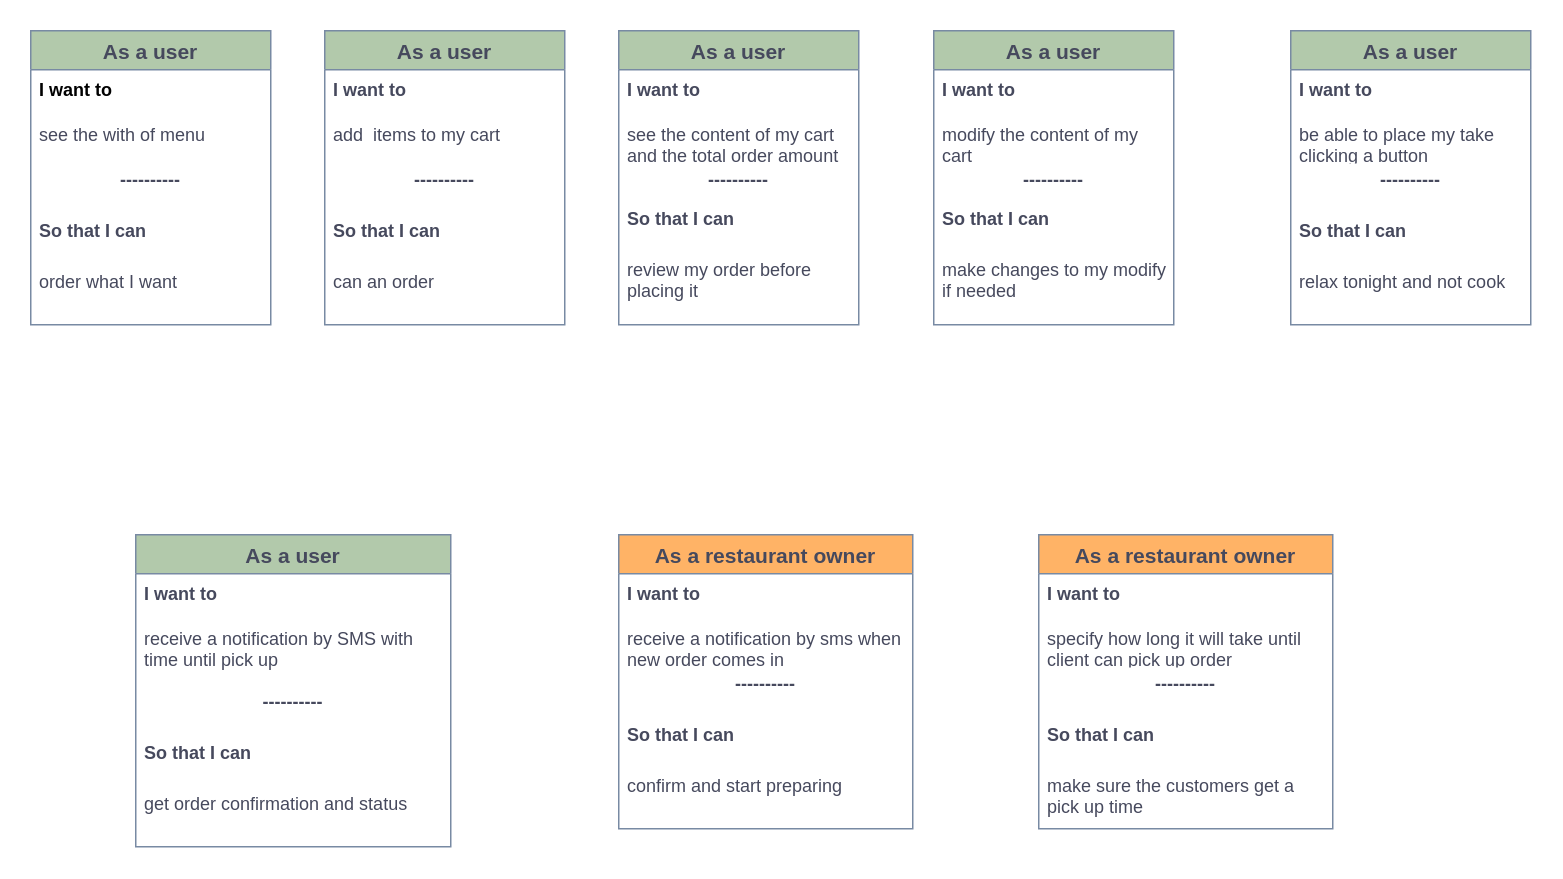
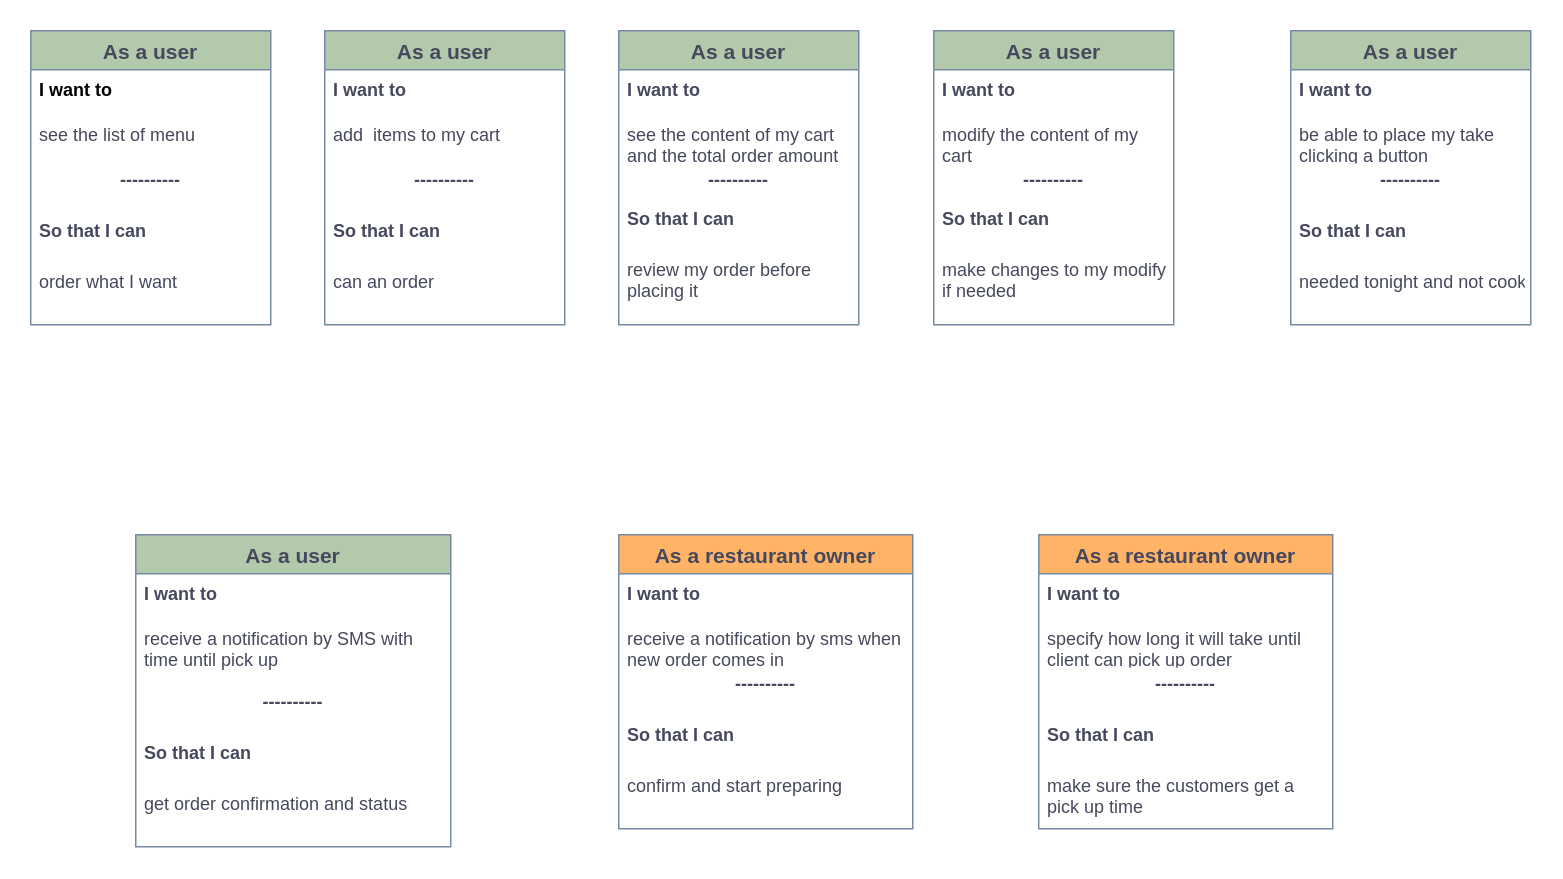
  <mxCell id="0" />
  <mxCell id="1" parent="0" />
  <mxCell id="2" value="As a restaurant owner" style="swimlane;fontStyle=1;childLayout=stackLayout;horizontal=1;startSize=26;horizontalStack=0;resizeParent=1;resizeParentMax=0;resizeLast=0;collapsible=1;marginBottom=0;align=center;fontSize=14;strokeColor=#788AA3;fontColor=#46495D;fillColor=#FFB366;swimlaneFillColor=#ffffff;" parent="1" vertex="1"><mxGeometry x="692" y="356" width="196" height="196" as="geometry" /></mxCell>
  <mxCell id="3" value="I want to" style="text;strokeColor=none;fillColor=none;spacingLeft=4;spacingRight=4;overflow=hidden;rotatable=0;points=[[0,0.5],[1,0.5]];portConstraint=eastwest;fontSize=12;fontColor=#46495D;fontStyle=1" parent="2" vertex="1"><mxGeometry y="26" width="196" height="30" as="geometry" /></mxCell>
  <mxCell id="4" value="specify how long it will take until client can pick up order" style="text;strokeColor=none;fillColor=none;spacingLeft=4;spacingRight=4;overflow=hidden;rotatable=0;points=[[0,0.5],[1,0.5]];portConstraint=eastwest;fontSize=12;fontColor=#46495D;whiteSpace=wrap;" parent="2" vertex="1"><mxGeometry y="56" width="196" height="30" as="geometry" /></mxCell>
  <mxCell id="5" value="----------" style="text;strokeColor=none;fillColor=none;spacingLeft=4;spacingRight=4;overflow=hidden;rotatable=0;points=[[0,0.5],[1,0.5]];portConstraint=eastwest;fontSize=12;fontColor=#46495D;fontStyle=1;align=center;" parent="2" vertex="1"><mxGeometry y="86" width="196" height="34" as="geometry" /></mxCell>
  <mxCell id="6" value="So that I can" style="text;strokeColor=none;fillColor=none;spacingLeft=4;spacingRight=4;overflow=hidden;rotatable=0;points=[[0,0.5],[1,0.5]];portConstraint=eastwest;fontSize=12;fontColor=#46495D;fontStyle=1" parent="2" vertex="1"><mxGeometry y="120" width="196" height="34" as="geometry" /></mxCell>
  <mxCell id="7" value="make sure the customers get a pick up time" style="text;strokeColor=none;fillColor=none;spacingLeft=4;spacingRight=4;overflow=hidden;rotatable=0;points=[[0,0.5],[1,0.5]];portConstraint=eastwest;fontSize=12;fontColor=#46495D;whiteSpace=wrap;" parent="2" vertex="1"><mxGeometry y="154" width="196" height="42" as="geometry" /></mxCell>
  <mxCell id="8" value="As a restaurant owner" style="swimlane;fontStyle=1;childLayout=stackLayout;horizontal=1;startSize=26;horizontalStack=0;resizeParent=1;resizeParentMax=0;resizeLast=0;collapsible=1;marginBottom=0;align=center;fontSize=14;strokeColor=#788AA3;fontColor=#46495D;fillColor=#FFB366;swimlaneFillColor=#ffffff;" parent="1" vertex="1"><mxGeometry x="412" y="356" width="196" height="196" as="geometry" /></mxCell>
  <mxCell id="9" value="I want to" style="text;strokeColor=none;fillColor=none;spacingLeft=4;spacingRight=4;overflow=hidden;rotatable=0;points=[[0,0.5],[1,0.5]];portConstraint=eastwest;fontSize=12;fontColor=#46495D;fontStyle=1" parent="8" vertex="1"><mxGeometry y="26" width="196" height="30" as="geometry" /></mxCell>
  <mxCell id="10" value="receive a notification by sms when new order comes in" style="text;strokeColor=none;fillColor=none;spacingLeft=4;spacingRight=4;overflow=hidden;rotatable=0;points=[[0,0.5],[1,0.5]];portConstraint=eastwest;fontSize=12;fontColor=#46495D;whiteSpace=wrap;" parent="8" vertex="1"><mxGeometry y="56" width="196" height="30" as="geometry" /></mxCell>
  <mxCell id="11" value="----------" style="text;strokeColor=none;fillColor=none;spacingLeft=4;spacingRight=4;overflow=hidden;rotatable=0;points=[[0,0.5],[1,0.5]];portConstraint=eastwest;fontSize=12;fontColor=#46495D;fontStyle=1;align=center;" parent="8" vertex="1"><mxGeometry y="86" width="196" height="34" as="geometry" /></mxCell>
  <mxCell id="12" value="So that I can" style="text;strokeColor=none;fillColor=none;spacingLeft=4;spacingRight=4;overflow=hidden;rotatable=0;points=[[0,0.5],[1,0.5]];portConstraint=eastwest;fontSize=12;fontColor=#46495D;fontStyle=1" parent="8" vertex="1"><mxGeometry y="120" width="196" height="34" as="geometry" /></mxCell>
  <mxCell id="13" value="confirm and start preparing" style="text;strokeColor=none;fillColor=none;spacingLeft=4;spacingRight=4;overflow=hidden;rotatable=0;points=[[0,0.5],[1,0.5]];portConstraint=eastwest;fontSize=12;fontColor=#46495D;" parent="8" vertex="1"><mxGeometry y="154" width="196" height="42" as="geometry" /></mxCell>
  <mxCell id="14" value="As a user" style="swimlane;fontStyle=1;childLayout=stackLayout;horizontal=1;startSize=26;horizontalStack=0;resizeParent=1;resizeParentMax=0;resizeLast=0;collapsible=1;marginBottom=0;align=center;fontSize=14;fillColor=#B2C9AB;strokeColor=#788AA3;fontColor=#46495D;swimlaneFillColor=#ffffff;" parent="1" vertex="1"><mxGeometry x="90" y="356" width="210" height="208" as="geometry" /></mxCell>
  <mxCell id="15" value="I want to" style="text;strokeColor=none;fillColor=none;spacingLeft=4;spacingRight=4;overflow=hidden;rotatable=0;points=[[0,0.5],[1,0.5]];portConstraint=eastwest;fontSize=12;fontColor=#46495D;fontStyle=1" parent="14" vertex="1"><mxGeometry y="26" width="210" height="30" as="geometry" /></mxCell>
  <mxCell id="16" value="receive a notification by SMS with time until pick up" style="text;strokeColor=none;fillColor=none;spacingLeft=4;spacingRight=4;overflow=hidden;rotatable=0;points=[[0,0.5],[1,0.5]];portConstraint=eastwest;fontSize=12;fontColor=#46495D;html=1;whiteSpace=wrap;" parent="14" vertex="1"><mxGeometry y="56" width="210" height="42" as="geometry" /></mxCell>
  <mxCell id="17" value="----------" style="text;strokeColor=none;fillColor=none;spacingLeft=4;spacingRight=4;overflow=hidden;rotatable=0;points=[[0,0.5],[1,0.5]];portConstraint=eastwest;fontSize=12;fontColor=#46495D;fontStyle=1;align=center;" parent="14" vertex="1"><mxGeometry y="98" width="210" height="34" as="geometry" /></mxCell>
  <mxCell id="18" value="So that I can" style="text;strokeColor=none;fillColor=none;spacingLeft=4;spacingRight=4;overflow=hidden;rotatable=0;points=[[0,0.5],[1,0.5]];portConstraint=eastwest;fontSize=12;fontColor=#46495D;fontStyle=1" parent="14" vertex="1"><mxGeometry y="132" width="210" height="34" as="geometry" /></mxCell>
  <mxCell id="19" value="get order confirmation and status" style="text;strokeColor=none;fillColor=none;spacingLeft=4;spacingRight=4;overflow=hidden;rotatable=0;points=[[0,0.5],[1,0.5]];portConstraint=eastwest;fontSize=12;fontColor=#46495D;" parent="14" vertex="1"><mxGeometry y="166" width="210" height="42" as="geometry" /></mxCell>
  <mxCell id="20" value="As a user" style="swimlane;fontStyle=1;childLayout=stackLayout;horizontal=1;startSize=26;horizontalStack=0;resizeParent=1;resizeParentMax=0;resizeLast=0;collapsible=1;marginBottom=0;align=center;fontSize=14;fillColor=#B2C9AB;strokeColor=#788AA3;fontColor=#46495D;swimlaneFillColor=#ffffff;" parent="1" vertex="1"><mxGeometry x="860" y="20" width="160" height="196" as="geometry" /></mxCell>
  <mxCell id="21" value="I want to" style="text;strokeColor=none;fillColor=none;spacingLeft=4;spacingRight=4;overflow=hidden;rotatable=0;points=[[0,0.5],[1,0.5]];portConstraint=eastwest;fontSize=12;fontColor=#46495D;fontStyle=1" parent="20" vertex="1"><mxGeometry y="26" width="160" height="30" as="geometry" /></mxCell>
  <mxCell id="22" value="be able to place my take clicking a button" style="text;strokeColor=none;fillColor=none;spacingLeft=4;spacingRight=4;overflow=hidden;rotatable=0;points=[[0,0.5],[1,0.5]];portConstraint=eastwest;fontSize=12;fontColor=#46495D;whiteSpace=wrap;" parent="20" vertex="1"><mxGeometry y="56" width="160" height="30" as="geometry" /></mxCell>
  <mxCell id="23" value="----------" style="text;strokeColor=none;fillColor=none;spacingLeft=4;spacingRight=4;overflow=hidden;rotatable=0;points=[[0,0.5],[1,0.5]];portConstraint=eastwest;fontSize=12;fontColor=#46495D;fontStyle=1;align=center;" parent="20" vertex="1"><mxGeometry y="86" width="160" height="34" as="geometry" /></mxCell>
  <mxCell id="24" value="So that I can" style="text;strokeColor=none;fillColor=none;spacingLeft=4;spacingRight=4;overflow=hidden;rotatable=0;points=[[0,0.5],[1,0.5]];portConstraint=eastwest;fontSize=12;fontColor=#46495D;fontStyle=1" parent="20" vertex="1"><mxGeometry y="120" width="160" height="34" as="geometry" /></mxCell>
- <mxCell id="25" value="relax tonight and not cook" style="text;strokeColor=none;fillColor=none;spacingLeft=4;spacingRight=4;overflow=hidden;rotatable=0;points=[[0,0.5],[1,0.5]];portConstraint=eastwest;fontSize=12;fontColor=#46495D;" parent="20" vertex="1"><mxGeometry y="154" width="160" height="42" as="geometry" /></mxCell>
+ <mxCell id="25" value="needed tonight and not cook" style="text;strokeColor=none;fillColor=none;spacingLeft=4;spacingRight=4;overflow=hidden;rotatable=0;points=[[0,0.5],[1,0.5]];portConstraint=eastwest;fontSize=12;fontColor=#46495D;" parent="20" vertex="1"><mxGeometry y="154" width="160" height="42" as="geometry" /></mxCell>
  <mxCell id="26" value="As a user" style="swimlane;fontStyle=1;childLayout=stackLayout;horizontal=1;startSize=26;horizontalStack=0;resizeParent=1;resizeParentMax=0;resizeLast=0;collapsible=1;marginBottom=0;align=center;fontSize=14;fillColor=#B2C9AB;strokeColor=#788AA3;fontColor=#46495D;swimlaneFillColor=#ffffff;" parent="1" vertex="1"><mxGeometry x="622" y="20" width="160" height="196" as="geometry" /></mxCell>
  <mxCell id="27" value="I want to" style="text;strokeColor=none;fillColor=none;spacingLeft=4;spacingRight=4;overflow=hidden;rotatable=0;points=[[0,0.5],[1,0.5]];portConstraint=eastwest;fontSize=12;fontColor=#46495D;fontStyle=1" parent="26" vertex="1"><mxGeometry y="26" width="160" height="30" as="geometry" /></mxCell>
  <mxCell id="28" value="modify the content of my cart" style="text;strokeColor=none;fillColor=none;spacingLeft=4;spacingRight=4;overflow=hidden;rotatable=0;points=[[0,0.5],[1,0.5]];portConstraint=eastwest;fontSize=12;fontColor=#46495D;whiteSpace=wrap;" parent="26" vertex="1"><mxGeometry y="56" width="160" height="30" as="geometry" /></mxCell>
  <mxCell id="29" value="----------" style="text;strokeColor=none;fillColor=none;spacingLeft=4;spacingRight=4;overflow=hidden;rotatable=0;points=[[0,0.5],[1,0.5]];portConstraint=eastwest;fontSize=12;fontColor=#46495D;fontStyle=1;align=center;" parent="26" vertex="1"><mxGeometry y="86" width="160" height="26" as="geometry" /></mxCell>
  <mxCell id="30" value="So that I can" style="text;strokeColor=none;fillColor=none;spacingLeft=4;spacingRight=4;overflow=hidden;rotatable=0;points=[[0,0.5],[1,0.5]];portConstraint=eastwest;fontSize=12;fontColor=#46495D;fontStyle=1" parent="26" vertex="1"><mxGeometry y="112" width="160" height="34" as="geometry" /></mxCell>
  <mxCell id="31" value="make changes to my modify if needed" style="text;strokeColor=none;fillColor=none;spacingLeft=4;spacingRight=4;overflow=hidden;rotatable=0;points=[[0,0.5],[1,0.5]];portConstraint=eastwest;fontSize=12;fontColor=#46495D;whiteSpace=wrap;verticalAlign=top;labelBackgroundColor=none;labelBorderColor=none;" parent="26" vertex="1"><mxGeometry y="146" width="160" height="50" as="geometry" /></mxCell>
  <mxCell id="32" value="As a user" style="swimlane;fontStyle=1;childLayout=stackLayout;horizontal=1;startSize=26;horizontalStack=0;resizeParent=1;resizeParentMax=0;resizeLast=0;collapsible=1;marginBottom=0;align=center;fontSize=14;fillColor=#B2C9AB;strokeColor=#788AA3;fontColor=#46495D;swimlaneFillColor=#ffffff;" parent="1" vertex="1"><mxGeometry x="412" y="20" width="160" height="196" as="geometry" /></mxCell>
  <mxCell id="33" value="I want to" style="text;strokeColor=none;fillColor=none;spacingLeft=4;spacingRight=4;overflow=hidden;rotatable=0;points=[[0,0.5],[1,0.5]];portConstraint=eastwest;fontSize=12;fontColor=#46495D;fontStyle=1" parent="32" vertex="1"><mxGeometry y="26" width="160" height="30" as="geometry" /></mxCell>
  <mxCell id="34" value="see the content of my cart and the total order amount" style="text;strokeColor=none;fillColor=none;spacingLeft=4;spacingRight=4;overflow=hidden;rotatable=0;points=[[0,0.5],[1,0.5]];portConstraint=eastwest;fontSize=12;fontColor=#46495D;whiteSpace=wrap;" parent="32" vertex="1"><mxGeometry y="56" width="160" height="30" as="geometry" /></mxCell>
  <mxCell id="35" value="----------" style="text;strokeColor=none;fillColor=none;spacingLeft=4;spacingRight=4;overflow=hidden;rotatable=0;points=[[0,0.5],[1,0.5]];portConstraint=eastwest;fontSize=12;fontColor=#46495D;fontStyle=1;align=center;" parent="32" vertex="1"><mxGeometry y="86" width="160" height="26" as="geometry" /></mxCell>
  <mxCell id="36" value="So that I can" style="text;strokeColor=none;fillColor=none;spacingLeft=4;spacingRight=4;overflow=hidden;rotatable=0;points=[[0,0.5],[1,0.5]];portConstraint=eastwest;fontSize=12;fontColor=#46495D;fontStyle=1" parent="32" vertex="1"><mxGeometry y="112" width="160" height="34" as="geometry" /></mxCell>
  <mxCell id="37" value="review my order before placing it&#10;&#10;" style="text;strokeColor=none;fillColor=none;spacingLeft=4;spacingRight=4;overflow=hidden;rotatable=0;points=[[0,0.5],[1,0.5]];portConstraint=eastwest;fontSize=12;fontColor=#46495D;whiteSpace=wrap;verticalAlign=top;labelBackgroundColor=none;labelBorderColor=none;" parent="32" vertex="1"><mxGeometry y="146" width="160" height="50" as="geometry" /></mxCell>
  <mxCell id="38" value="As a user" style="swimlane;fontStyle=1;childLayout=stackLayout;horizontal=1;startSize=26;horizontalStack=0;resizeParent=1;resizeParentMax=0;resizeLast=0;collapsible=1;marginBottom=0;align=center;fontSize=14;fillColor=#B2C9AB;strokeColor=#788AA3;fontColor=#46495D;swimlaneFillColor=#ffffff;" parent="1" vertex="1"><mxGeometry x="216" y="20" width="160" height="196" as="geometry" /></mxCell>
  <mxCell id="39" value="I want to" style="text;strokeColor=none;fillColor=none;spacingLeft=4;spacingRight=4;overflow=hidden;rotatable=0;points=[[0,0.5],[1,0.5]];portConstraint=eastwest;fontSize=12;fontColor=#46495D;fontStyle=1" parent="38" vertex="1"><mxGeometry y="26" width="160" height="30" as="geometry" /></mxCell>
  <mxCell id="40" value="add  items to my cart" style="text;strokeColor=none;fillColor=none;spacingLeft=4;spacingRight=4;overflow=hidden;rotatable=0;points=[[0,0.5],[1,0.5]];portConstraint=eastwest;fontSize=12;fontColor=#46495D;" parent="38" vertex="1"><mxGeometry y="56" width="160" height="30" as="geometry" /></mxCell>
  <mxCell id="41" value="----------" style="text;strokeColor=none;fillColor=none;spacingLeft=4;spacingRight=4;overflow=hidden;rotatable=0;points=[[0,0.5],[1,0.5]];portConstraint=eastwest;fontSize=12;fontColor=#46495D;fontStyle=1;align=center;" parent="38" vertex="1"><mxGeometry y="86" width="160" height="34" as="geometry" /></mxCell>
  <mxCell id="42" value="So that I can" style="text;strokeColor=none;fillColor=none;spacingLeft=4;spacingRight=4;overflow=hidden;rotatable=0;points=[[0,0.5],[1,0.5]];portConstraint=eastwest;fontSize=12;fontColor=#46495D;fontStyle=1" parent="38" vertex="1"><mxGeometry y="120" width="160" height="34" as="geometry" /></mxCell>
  <mxCell id="43" value="can an order" style="text;strokeColor=none;fillColor=none;spacingLeft=4;spacingRight=4;overflow=hidden;rotatable=0;points=[[0,0.5],[1,0.5]];portConstraint=eastwest;fontSize=12;fontColor=#46495D;" parent="38" vertex="1"><mxGeometry y="154" width="160" height="42" as="geometry" /></mxCell>
  <mxCell id="44" value="As a user" style="swimlane;fontStyle=1;childLayout=stackLayout;horizontal=1;startSize=26;horizontalStack=0;resizeParent=1;resizeParentMax=0;resizeLast=0;collapsible=1;marginBottom=0;align=center;fontSize=14;fillColor=#B2C9AB;strokeColor=#788AA3;fontColor=#46495D;swimlaneFillColor=#ffffff;" parent="1" vertex="1"><mxGeometry x="20" y="20" width="160" height="196" as="geometry" /></mxCell>
  <mxCell id="45" value="I want to" style="text;spacingLeft=4;spacingRight=4;overflow=hidden;rotatable=0;points=[[0,0.5],[1,0.5]];portConstraint=eastwest;fontSize=12;fontStyle=1" parent="44" vertex="1"><mxGeometry y="26" width="160" height="30" as="geometry" /></mxCell>
- <mxCell id="46" value="see the with of menu&#10;&#10;&#10;" style="text;strokeColor=none;fillColor=none;spacingLeft=4;spacingRight=4;overflow=hidden;rotatable=0;points=[[0,0.5],[1,0.5]];portConstraint=eastwest;fontSize=12;fontColor=#46495D;" parent="44" vertex="1"><mxGeometry y="56" width="160" height="30" as="geometry" /></mxCell>
+ <mxCell id="46" value="see the list of menu&#10;&#10;&#10;" style="text;strokeColor=none;fillColor=none;spacingLeft=4;spacingRight=4;overflow=hidden;rotatable=0;points=[[0,0.5],[1,0.5]];portConstraint=eastwest;fontSize=12;fontColor=#46495D;" parent="44" vertex="1"><mxGeometry y="56" width="160" height="30" as="geometry" /></mxCell>
  <mxCell id="47" value="----------" style="text;strokeColor=none;fillColor=none;spacingLeft=4;spacingRight=4;overflow=hidden;rotatable=0;points=[[0,0.5],[1,0.5]];portConstraint=eastwest;fontSize=12;fontColor=#46495D;fontStyle=1;align=center;" parent="44" vertex="1"><mxGeometry y="86" width="160" height="34" as="geometry" /></mxCell>
  <mxCell id="48" value="So that I can" style="text;strokeColor=none;fillColor=none;spacingLeft=4;spacingRight=4;overflow=hidden;rotatable=0;points=[[0,0.5],[1,0.5]];portConstraint=eastwest;fontSize=12;fontColor=#46495D;fontStyle=1" parent="44" vertex="1"><mxGeometry y="120" width="160" height="34" as="geometry" /></mxCell>
  <mxCell id="49" value="order what I want" style="text;strokeColor=none;fillColor=none;spacingLeft=4;spacingRight=4;overflow=hidden;rotatable=0;points=[[0,0.5],[1,0.5]];portConstraint=eastwest;fontSize=12;fontColor=#46495D;" parent="44" vertex="1"><mxGeometry y="154" width="160" height="42" as="geometry" /></mxCell>
